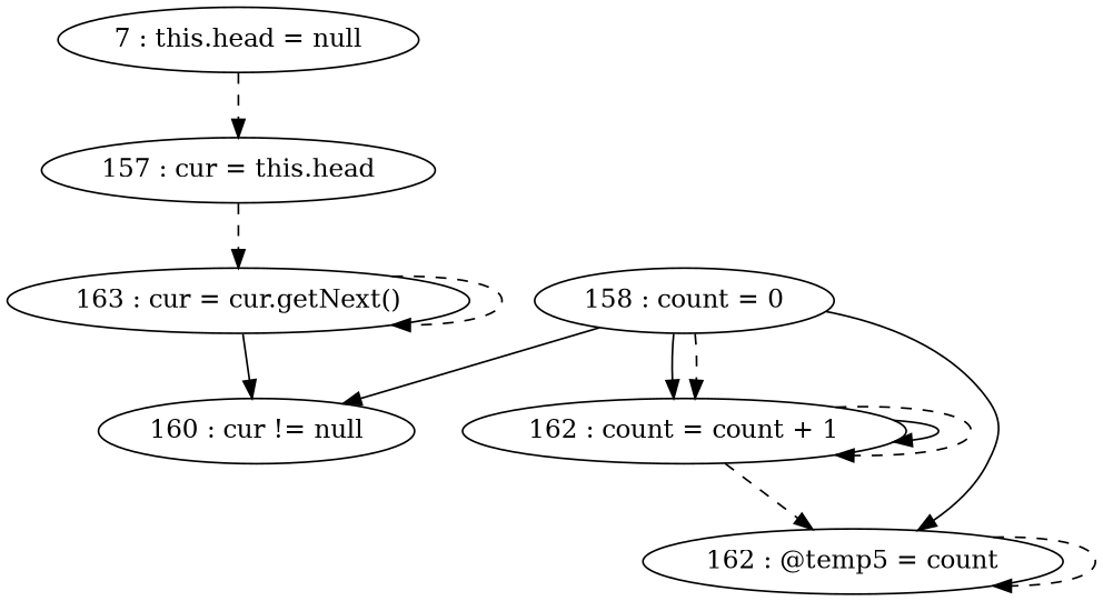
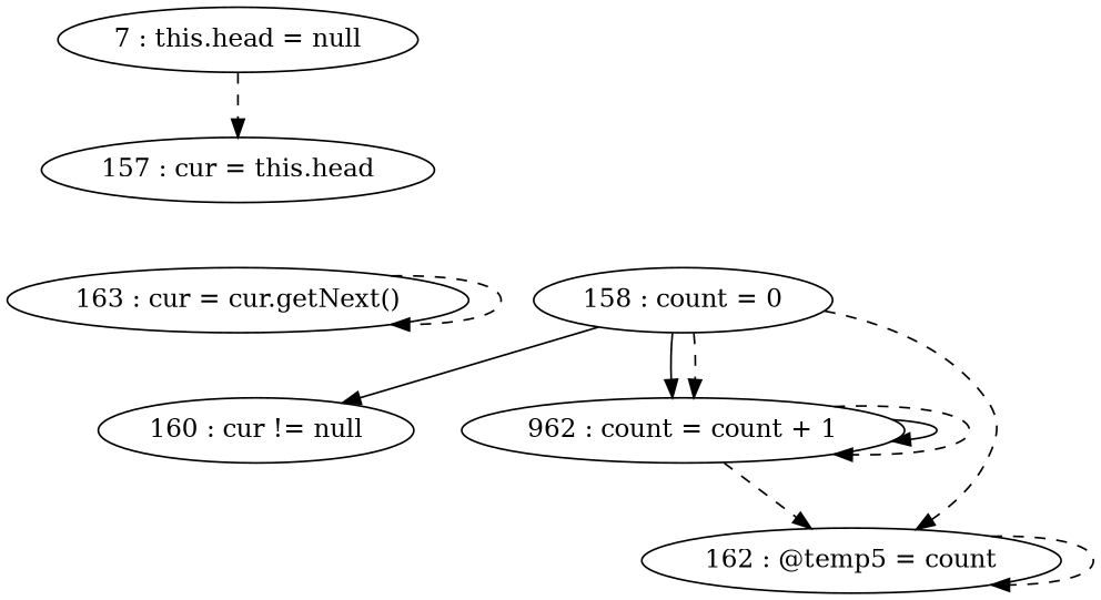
  digraph {
    edge [style=dashed]
    "7 : this.head = null"
    "157 : cur = this.head"
    "163 : cur = cur.getNext()"
    "160 : cur != null"
    "158 : count = 0"
-   "162 : count = count + 1"
+   "162 : count = count + 1" [label="962 : count = count + 1"]
    "162 : @temp5 = count"
    "7 : this.head = null" -> "157 : cur = this.head"
-   "157 : cur = this.head" -> "163 : cur = cur.getNext()"
    "163 : cur = cur.getNext()" -> "163 : cur = cur.getNext()"
-   "163 : cur = cur.getNext()" -> "160 : cur != null" [style=""]
    "158 : count = 0" -> "160 : cur != null" [style=""]
    "158 : count = 0" -> "162 : count = count + 1" [style=""]
    "158 : count = 0" -> "162 : count = count + 1"
-   "158 : count = 0" -> "162 : @temp5 = count" [style=""]
+   "158 : count = 0" -> "162 : @temp5 = count"
    "162 : count = count + 1" -> "162 : count = count + 1" [style=""]
    "162 : count = count + 1" -> "162 : count = count + 1"
    "162 : count = count + 1" -> "162 : @temp5 = count"
    "162 : @temp5 = count" -> "162 : @temp5 = count"
  }
